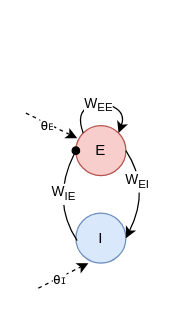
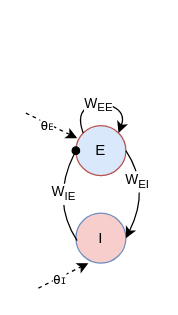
  <mxCell id="0" />
  <mxCell id="1" parent="0" />
- <mxCell id="2" value="&lt;div&gt;E&lt;/div&gt;" style="ellipse;whiteSpace=wrap;html=1;fillColor=#f8cecc;strokeColor=#b85450;" parent="1" vertex="1"><mxGeometry x="60" y="100" width="40" height="40" as="geometry" /></mxCell>
- <mxCell id="3" value="&lt;div&gt;I&lt;br&gt;&lt;/div&gt;" style="ellipse;whiteSpace=wrap;html=1;fillColor=#dae8fc;strokeColor=#6c8ebf;" parent="1" vertex="1"><mxGeometry x="60" y="170" width="40" height="40" as="geometry" /></mxCell>
+ <mxCell id="2" value="&lt;div&gt;E&lt;/div&gt;" style="ellipse;whiteSpace=wrap;html=1;fillColor=#dae8fc;strokeColor=#b85450;" parent="1" vertex="1"><mxGeometry x="60" y="100" width="40" height="40" as="geometry" /></mxCell>
+ <mxCell id="3" value="&lt;div&gt;I&lt;br&gt;&lt;/div&gt;" style="ellipse;whiteSpace=wrap;html=1;fillColor=#f8cecc;strokeColor=#6c8ebf;" parent="1" vertex="1"><mxGeometry x="60" y="170" width="40" height="40" as="geometry" /></mxCell>
  <mxCell id="4" value="" style="curved=1;endArrow=oval;html=1;rounded=0;strokeColor=default;endFill=1;" parent="1" edge="1"><mxGeometry width="50" height="50" relative="1" as="geometry"><mxPoint x="61" y="192" as="sourcePoint" /><mxPoint x="60" y="120" as="targetPoint" /><Array as="points"><mxPoint x="40" y="160" /></Array></mxGeometry></mxCell>
  <mxCell id="5" value="W&lt;sub&gt;IE&lt;/sub&gt;" style="edgeLabel;html=1;align=center;verticalAlign=middle;resizable=0;points=[];" vertex="1" connectable="0" parent="4"><mxGeometry x="0.144" y="-6" relative="1" as="geometry"><mxPoint as="offset" /></mxGeometry></mxCell>
  <mxCell id="6" value="" style="curved=1;endArrow=classic;html=1;rounded=0;strokeColor=default;endFill=1;entryX=1;entryY=0.5;entryDx=0;entryDy=0;" parent="1" target="3" edge="1"><mxGeometry width="50" height="50" relative="1" as="geometry"><mxPoint x="100" y="120" as="sourcePoint" /><mxPoint x="101" y="192" as="targetPoint" /><Array as="points"><mxPoint x="120" y="150" /></Array></mxGeometry></mxCell>
  <mxCell id="7" value="W&lt;sub&gt;EI&lt;/sub&gt;" style="edgeLabel;html=1;align=center;verticalAlign=middle;resizable=0;points=[];" vertex="1" connectable="0" parent="6"><mxGeometry x="-0.373" y="-6" relative="1" as="geometry"><mxPoint as="offset" /></mxGeometry></mxCell>
  <mxCell id="8" value="" style="curved=1;endArrow=classic;html=1;rounded=0;strokeColor=none;endFill=1;entryX=1;entryY=0.5;entryDx=0;entryDy=0;" parent="1" edge="1"><mxGeometry width="50" height="50" relative="1" as="geometry"><mxPoint x="70" y="20" as="sourcePoint" /><mxPoint x="70" y="90" as="targetPoint" /><Array as="points"><mxPoint x="90" y="50" /></Array></mxGeometry></mxCell>
  <mxCell id="9" value="" style="endArrow=classic;html=1;rounded=0;dashed=1;" parent="1" edge="1"><mxGeometry width="50" height="50" relative="1" as="geometry"><mxPoint x="20" y="90" as="sourcePoint" /><mxPoint x="61" y="110" as="targetPoint" /></mxGeometry></mxCell>
  <mxCell id="10" value="&lt;span dir=&quot;ltr&quot; role=&quot;presentation&quot; style=&quot;left: 137.702px; top: 294.335px; font-size: 10.256px; font-family: monospace;&quot;&gt;θ&lt;/span&gt;&lt;span dir=&quot;ltr&quot; role=&quot;presentation&quot; style=&quot;left: 142.517px; top: 298.267px; font-size: 7.179px; font-family: monospace;&quot;&gt;E&lt;/span&gt;" style="edgeLabel;html=1;align=center;verticalAlign=middle;resizable=0;points=[];" parent="9" vertex="1" connectable="0"><mxGeometry x="-0.155" y="-1" relative="1" as="geometry"><mxPoint as="offset" /></mxGeometry></mxCell>
  <mxCell id="11" value="" style="endArrow=classic;html=1;rounded=0;dashed=1;" parent="1" edge="1"><mxGeometry width="50" height="50" relative="1" as="geometry"><mxPoint x="30" y="230" as="sourcePoint" /><mxPoint x="70" y="210" as="targetPoint" /></mxGeometry></mxCell>
  <mxCell id="12" value="&lt;span dir=&quot;ltr&quot; role=&quot;presentation&quot; style=&quot;left: 137.702px; top: 294.335px; font-size: 10.256px; font-family: monospace;&quot;&gt;θ&lt;/span&gt;&lt;span dir=&quot;ltr&quot; role=&quot;presentation&quot; style=&quot;left: 142.517px; top: 298.267px; font-size: 7.179px; font-family: monospace;&quot;&gt;I&lt;/span&gt;" style="edgeLabel;html=1;align=center;verticalAlign=middle;resizable=0;points=[];" parent="11" vertex="1" connectable="0"><mxGeometry x="-0.191" y="-1" relative="1" as="geometry"><mxPoint as="offset" /></mxGeometry></mxCell>
  <mxCell id="13" value="" style="edgeStyle=none;orthogonalLoop=1;jettySize=auto;html=1;rounded=0;exitX=0;exitY=0;exitDx=0;exitDy=0;entryX=1;entryY=0;entryDx=0;entryDy=0;curved=1;" edge="1" parent="1" source="2" target="2"><mxGeometry width="80" relative="1" as="geometry"><mxPoint x="60" y="80" as="sourcePoint" /><mxPoint x="140" y="80" as="targetPoint" /><Array as="points"><mxPoint x="60" y="90" /><mxPoint x="80" y="80" /><mxPoint x="100" y="90" /></Array></mxGeometry></mxCell>
  <mxCell id="14" value="W&lt;sub&gt;EE&lt;/sub&gt;" style="edgeLabel;html=1;align=center;verticalAlign=middle;resizable=0;points=[];" vertex="1" connectable="0" parent="13"><mxGeometry x="-0.089" y="-2" relative="1" as="geometry"><mxPoint as="offset" /></mxGeometry></mxCell>
